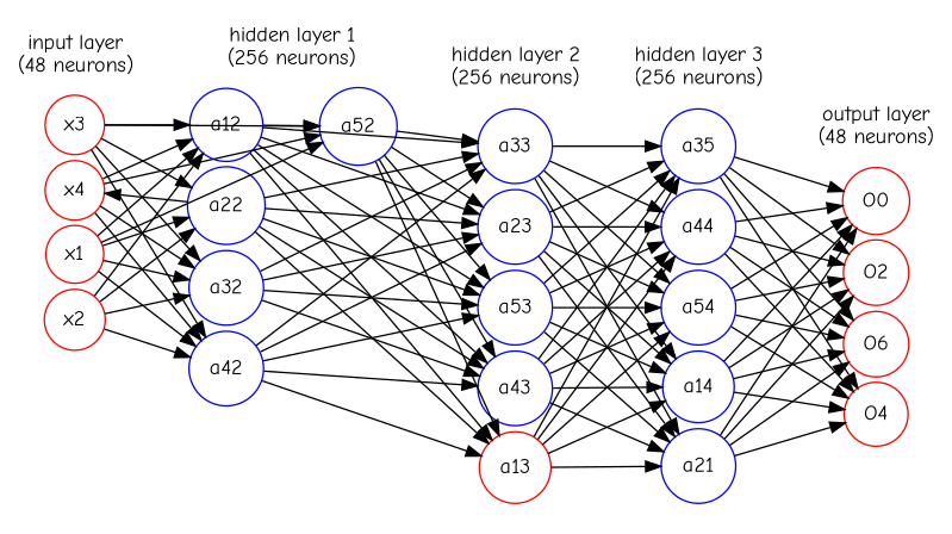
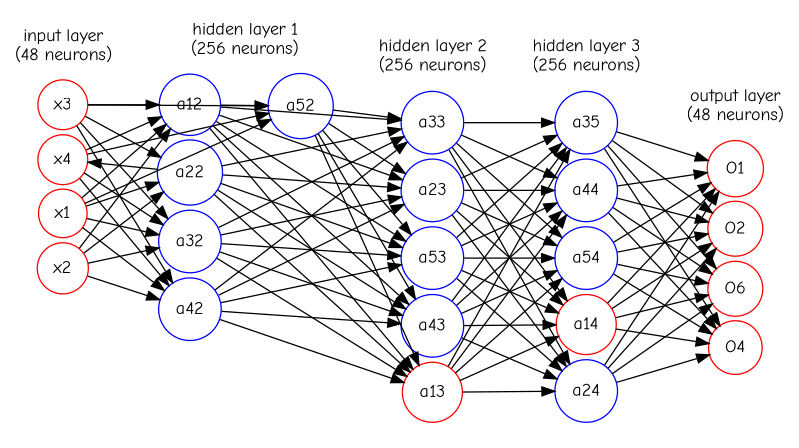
  digraph {
    fontname="Comic Neue"
    nodesep=.05
    rankdir=LR
    splines=line
    node [color=blue fontname="Comic Neue" shape=circle style=solid]
    edge [fontname="Comic Neue"]
    x1 [color=red]
    x2 [color=red]
    x3 [color=red]
    x4 [color=red]
    a12
    a22
    a32
    a42
    a52
    a13 [color=red]
    a23
    a33
    a43
    a53
-   a14
-   a24 [label=a21]
+   a14 [color=red]
+   a24
    n17 [label=a35]
    a44
    a54
-   O1 [color=red label=O0]
+   O1 [color=red]
    O2 [color=red]
    n22 [color=red label=O6]
    O4 [color=red]
    subgraph cluster_1 {
      color=white
      label="input layer\n(48 neurons)"
      x1
      x2
      x3
      x4
    }
    subgraph cluster_2 {
      color=white
      label="hidden layer 1\n(256 neurons)"
      a12
      a22
      a32
      a42
      a52
    }
    subgraph cluster_3 {
      color=white
      label="hidden layer 2\n(256 neurons)"
      a13
      a23
      a33
      a43
      a53
    }
    subgraph cluster_4 {
      color=white
      label="hidden layer 3\n(256 neurons)"
      a14
      a24
      n17
      a44
      a54
    }
    subgraph cluster_5 {
      color=white
      label="output layer\n(48 neurons)"
      O1
      O2
      n22
      O4
    }
    x1 -> a12
    x1 -> a22
    x1 -> a32
    x1 -> a42
    x1 -> a52
    x2 -> a12
    x2 -> a22
    x2 -> a32
    x2 -> a42
    x3 -> a12
    x3 -> a22
    x3 -> a32
    x3 -> a42
    x3 -> a52
    x4 -> a12
    x4 -> a32
    x4 -> a42
    x4 -> a52
    a12 -> a52
    a12 -> a13
    a12 -> a23
    a12 -> a33
    a12 -> a43
    a12 -> a53
    a22 -> x4
    a22 -> a13
    a22 -> a23
    a22 -> a33
    a22 -> a43
    a22 -> a53
+   a32 -> a13
    a32 -> a23
    a32 -> a33
    a32 -> a43
    a32 -> a53
    a42 -> a13
    a42 -> a23
    a42 -> a33
    a42 -> a43
    a42 -> a53
    a52 -> a13
    a52 -> a23
    a52 -> a33
    a52 -> a43
    a52 -> a53
    a13 -> a14
    a13 -> a24
    a13 -> n17
    a13 -> a44
    a13 -> a54
    a23 -> a14
    a23 -> a24
    a23 -> n17
    a23 -> a44
    a23 -> a54
    a33 -> a14
    a33 -> a24
    a33 -> n17
    a33 -> a44
    a33 -> a54
    a43 -> a14
    a43 -> a24
    a43 -> n17
    a43 -> a44
    a43 -> a54
    a53 -> a14
    a53 -> a24
    a53 -> n17
    a53 -> a44
    a53 -> a54
    a14 -> O1
    a14 -> O2
    a14 -> n22
    a14 -> O4
    a24 -> O1
    a24 -> O2
    a24 -> n22
    a24 -> O4
    n17 -> O1
    n17 -> O2
    n17 -> n22
    n17 -> O4
    a44 -> O1
    a44 -> O2
    a44 -> n22
    a44 -> O4
    a54 -> O1
    a54 -> O2
    a54 -> n22
    a54 -> O4
  }
